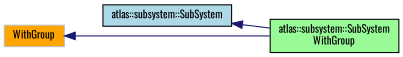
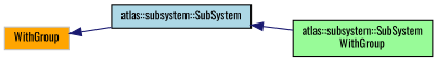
  digraph {
    fontname=Oswald
    rankdir=LR
    node [color=black fontname=Oswald fontsize=10 shape=record style=filled]
    edge [color=midnightblue dir=back fontname=Oswald fontsize=10 labelfontname=Helvetica labelfontsize=10 style=solid]
    n1 [color=grey75 fillcolor=orange height=0.2 label=WithGroup width=0.4]
    n2 [fillcolor=lightblue height=0.2 label="atlas::subsystem::SubSystem" width=0.4]
    n3 [fillcolor=palegreen height=0.2 label="atlas::subsystem::SubSystem\lWithGroup" width=0.4]
-   n1 -> n3
+   n1 -> n2
    n2 -> n3
  }
